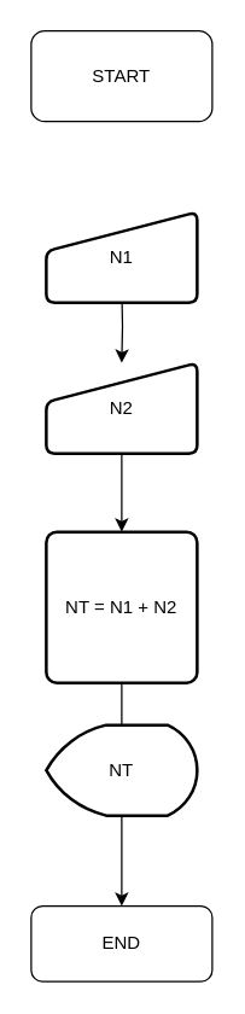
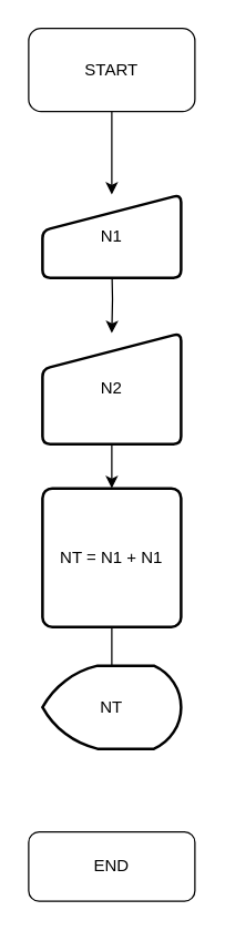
  <mxCell id="0" />
  <mxCell id="1" parent="0" />
+ <mxCell id="2" value="" style="edgeStyle=orthogonalEdgeStyle;rounded=0;orthogonalLoop=1;jettySize=auto;html=1;" edge="1" parent="1" source="3" target="5"><mxGeometry relative="1" as="geometry" /></mxCell>
  <mxCell id="3" value="START" style="rounded=1;whiteSpace=wrap;html=1;" vertex="1" parent="1"><mxGeometry x="20" y="20" width="120" height="60" as="geometry" /></mxCell>
  <mxCell id="4" value="" style="edgeStyle=orthogonalEdgeStyle;rounded=0;orthogonalLoop=1;jettySize=auto;html=1;" edge="1" parent="1" target="7"><mxGeometry relative="1" as="geometry"><mxPoint x="80" y="190" as="sourcePoint" /></mxGeometry></mxCell>
  <mxCell id="5" value="N1" style="html=1;strokeWidth=2;shape=manualInput;whiteSpace=wrap;rounded=1;size=26;arcSize=11;" vertex="1" parent="1"><mxGeometry x="30" y="140" width="100" height="60" as="geometry" /></mxCell>
  <mxCell id="6" value="" style="edgeStyle=orthogonalEdgeStyle;rounded=0;orthogonalLoop=1;jettySize=auto;html=1;" edge="1" parent="1" source="7" target="9"><mxGeometry relative="1" as="geometry" /></mxCell>
- <mxCell id="7" value="N2" style="html=1;strokeWidth=2;shape=manualInput;whiteSpace=wrap;rounded=1;size=26;arcSize=11;" vertex="1" parent="1"><mxGeometry x="30" y="240" width="100" height="60" as="geometry" /></mxCell>
+ <mxCell id="7" value="N2" style="html=1;strokeWidth=2;shape=manualInput;whiteSpace=wrap;rounded=1;size=26;arcSize=11;" vertex="1" parent="1"><mxGeometry x="30" y="240" width="100" height="80" as="geometry" /></mxCell>
  <mxCell id="8" value="" style="edgeStyle=orthogonalEdgeStyle;rounded=0;orthogonalLoop=1;jettySize=auto;html=1;" edge="1" parent="1" source="9"><mxGeometry relative="1" as="geometry"><mxPoint x="80" y="527" as="targetPoint" /></mxGeometry></mxCell>
- <mxCell id="9" value="NT = N1 + N2" style="rounded=1;whiteSpace=wrap;html=1;absoluteArcSize=1;arcSize=14;strokeWidth=2;" vertex="1" parent="1"><mxGeometry x="30" y="352" width="100" height="100" as="geometry" /></mxCell>
+ <mxCell id="9" value="NT = N1 + N1" style="rounded=1;whiteSpace=wrap;html=1;absoluteArcSize=1;arcSize=14;strokeWidth=2;" vertex="1" parent="1"><mxGeometry x="30" y="352" width="100" height="100" as="geometry" /></mxCell>
  <mxCell id="10" value="END" style="rounded=1;whiteSpace=wrap;html=1;" vertex="1" parent="1"><mxGeometry x="20" y="600" width="120" height="50" as="geometry" /></mxCell>
- <mxCell id="11" value="" style="edgeStyle=orthogonalEdgeStyle;rounded=0;orthogonalLoop=1;jettySize=auto;html=1;" edge="1" parent="1" source="12" target="10"><mxGeometry relative="1" as="geometry" /></mxCell>
  <mxCell id="12" value="NT" style="strokeWidth=2;html=1;shape=mxgraph.flowchart.display;whiteSpace=wrap;" vertex="1" parent="1"><mxGeometry x="30" y="480" width="100" height="60" as="geometry" /></mxCell>
